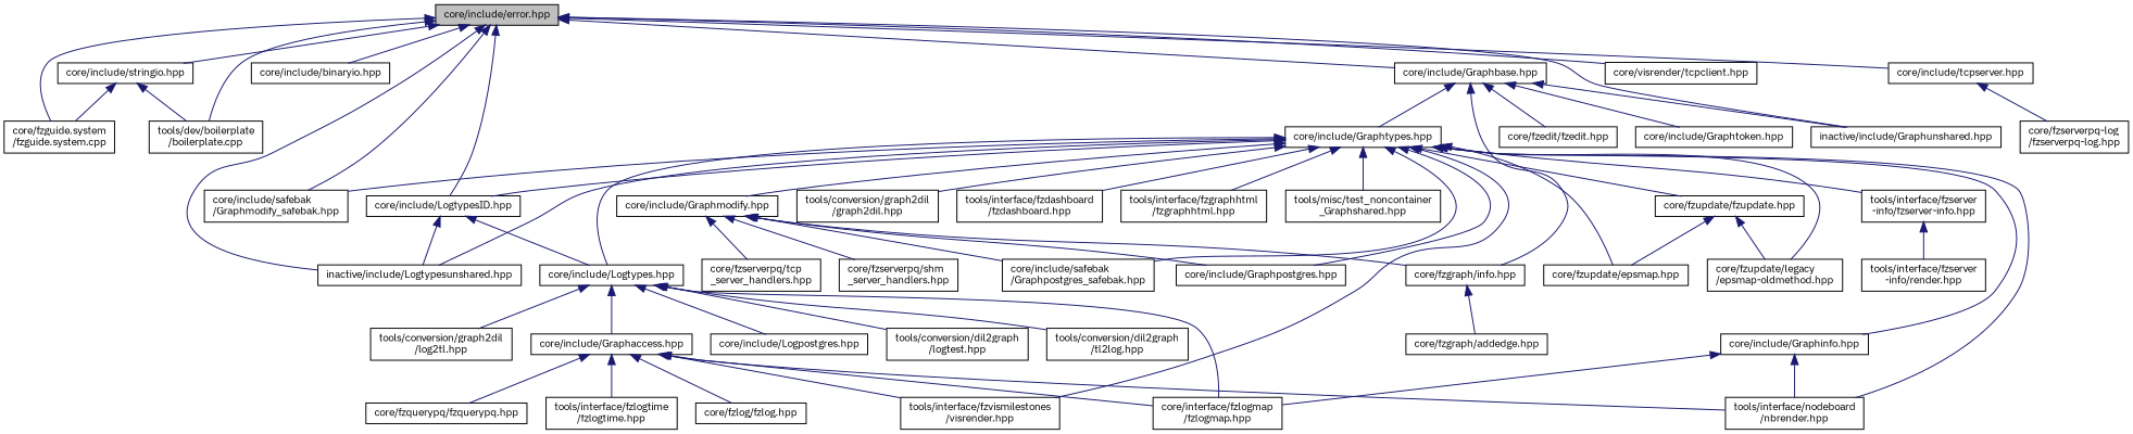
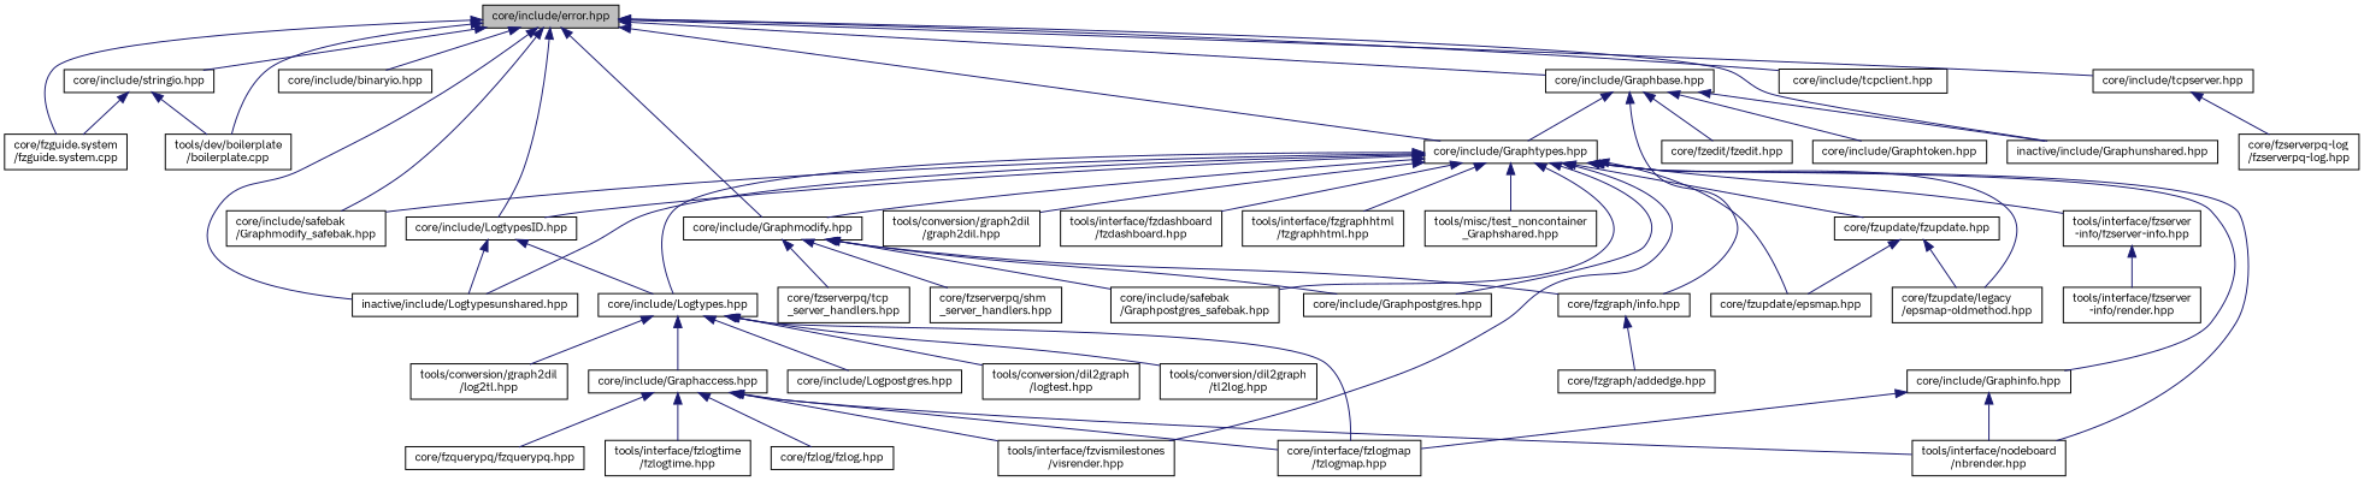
  digraph {
    fontname="IBM Plex Sans"
    node [color=black fillcolor=white fontname="IBM Plex Sans" fontsize=10 shape=record style=filled]
    edge [color=midnightblue dir=back fontname="IBM Plex Sans" fontsize=10 labelfontname=Helvetica labelfontsize=10 style=solid]
    n1 [fillcolor=grey75 fontcolor=black height=0.2 label="core/include/error.hpp" width=0.4]
    n2 [height=0.2 label="core/fzguide.system\l/fzguide.system.cpp" width=0.4]
    n3 [height=0.2 label="core/include/binaryio.hpp" width=0.4]
    n4 [height=0.2 label="core/include/Graphbase.hpp" width=0.4]
    n5 [height=0.2 label="core/include/Graphtypes.hpp" width=0.4]
    n6 [height=0.2 label="core/include/Graphmodify.hpp" width=0.4]
    n7 [height=0.2 label="core/include/LogtypesID.hpp" width=0.4]
    n8 [height=0.2 label="inactive/include/Logtypesunshared.hpp" width=0.4]
    n9 [height=0.2 label="core/include/safebak\l/Graphmodify_safebak.hpp" width=0.4]
    n10 [height=0.2 label="inactive/include/Graphunshared.hpp" width=0.4]
    n11 [height=0.2 label="core/include/stringio.hpp" width=0.4]
    n12 [height=0.2 label="tools/dev/boilerplate\l/boilerplate.cpp" width=0.4]
-   n13 [height=0.2 label="core/visrender/tcpclient.hpp" width=0.4]
+   n13 [height=0.2 label="core/include/tcpclient.hpp" width=0.4]
    n14 [height=0.2 label="core/include/tcpserver.hpp" width=0.4]
    n15 [height=0.2 label="core/fzedit/fzedit.hpp" width=0.4]
    n16 [height=0.2 label="core/fzgraph/info.hpp" width=0.4]
    n17 [height=0.2 label="core/include/Graphtoken.hpp" width=0.4]
    n18 [height=0.2 label="core/include/Logtypes.hpp" width=0.4]
    n19 [height=0.2 label="core/fzupdate/epsmap.hpp" width=0.4]
    n20 [height=0.2 label="core/fzupdate/fzupdate.hpp" width=0.4]
    n21 [height=0.2 label="core/fzupdate/legacy\l/epsmap-oldmethod.hpp" width=0.4]
    n22 [height=0.2 label="core/include/Graphinfo.hpp" width=0.4]
    n23 [height=0.2 label="tools/interface/nodeboard\l/nbrender.hpp" width=0.4]
    n24 [height=0.2 label="core/include/Graphpostgres.hpp" width=0.4]
    n25 [height=0.2 label="core/include/safebak\l/Graphpostgres_safebak.hpp" width=0.4]
    n26 [height=0.2 label="tools/interface/fzvismilestones\l/visrender.hpp" width=0.4]
    n27 [height=0.2 label="tools/conversion/graph2dil\l/graph2dil.hpp" width=0.4]
    n28 [height=0.2 label="tools/interface/fzdashboard\l/fzdashboard.hpp" width=0.4]
    n29 [height=0.2 label="tools/interface/fzgraphhtml\l/fzgraphhtml.hpp" width=0.4]
    n30 [height=0.2 label="tools/interface/fzserver\l-info/fzserver-info.hpp" width=0.4]
    n31 [height=0.2 label="tools/misc/test_noncontainer\l_Graphshared.hpp" width=0.4]
    n32 [height=0.2 label="core/fzserverpq/shm\l_server_handlers.hpp" width=0.4]
    n33 [height=0.2 label="core/fzserverpq/tcp\l_server_handlers.hpp" width=0.4]
    n34 [height=0.2 label="core/interface/fzlogmap\l/fzlogmap.hpp" width=0.4]
    n35 [height=0.2 label="core/include/Graphaccess.hpp" width=0.4]
    n36 [height=0.2 label="core/include/Logpostgres.hpp" width=0.4]
    n37 [height=0.2 label="tools/conversion/dil2graph\l/logtest.hpp" width=0.4]
    n38 [height=0.2 label="tools/conversion/dil2graph\l/tl2log.hpp" width=0.4]
    n39 [height=0.2 label="tools/conversion/graph2dil\l/log2tl.hpp" width=0.4]
    n40 [height=0.2 label="core/fzserverpq-log\l/fzserverpq-log.hpp" width=0.4]
    n41 [height=0.2 label="core/fzgraph/addedge.hpp" width=0.4]
    n42 [height=0.2 label="tools/interface/fzserver\l-info/render.hpp" width=0.4]
    n43 [height=0.2 label="core/fzlog/fzlog.hpp" width=0.4]
    n44 [height=0.2 label="core/fzquerypq/fzquerypq.hpp" width=0.4]
    n45 [height=0.2 label="tools/interface/fzlogtime\l/fzlogtime.hpp" width=0.4]
    n1 -> n2
    n1 -> n3
    n1 -> n4
+   n1 -> n5
+   n1 -> n6
    n1 -> n7
    n1 -> n8
    n1 -> n9
    n1 -> n10
    n1 -> n11
    n1 -> n12
    n1 -> n13
    n1 -> n14
    n4 -> n5
    n4 -> n10
    n4 -> n15
    n4 -> n16
    n4 -> n17
    n5 -> n6
    n5 -> n7
    n5 -> n8
    n5 -> n9
    n5 -> n18
    n5 -> n19
    n5 -> n20
    n5 -> n21
    n5 -> n22
    n5 -> n23
    n5 -> n24
    n5 -> n25
    n5 -> n26
    n5 -> n27
    n5 -> n28
    n5 -> n29
    n5 -> n30
    n5 -> n31
    n6 -> n16
    n6 -> n24
    n6 -> n25
    n6 -> n32
    n6 -> n33
    n7 -> n8
    n7 -> n18
    n11 -> n2
    n11 -> n12
    n14 -> n40
    n16 -> n41
    n18 -> n34
    n18 -> n35
    n18 -> n36
    n18 -> n37
    n18 -> n38
    n18 -> n39
    n20 -> n19
    n20 -> n21
    n22 -> n23
    n22 -> n34
    n30 -> n42
    n35 -> n23
    n35 -> n26
    n35 -> n34
    n35 -> n43
    n35 -> n44
    n35 -> n45
  }
